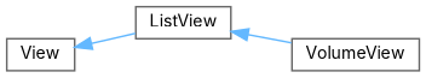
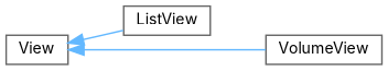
  digraph {
    fontname=Inter
    rankdir=LR
    node [color=grey40 fillcolor=white fontname=Inter fontsize=10 shape=box style=filled]
    edge [color=steelblue1 dir=back fontname=Inter fontsize=10 labelfontname=Helvetica labelfontsize=10 style=solid]
    n1 [height=0.2 label=View width=0.4]
    n2 [height=0.2 label=ListView width=0.4]
    n3 [height=0.2 label=VolumeView width=0.4]
    n1 -> n2
-   n2 -> n3
+   n1 -> n3
  }
